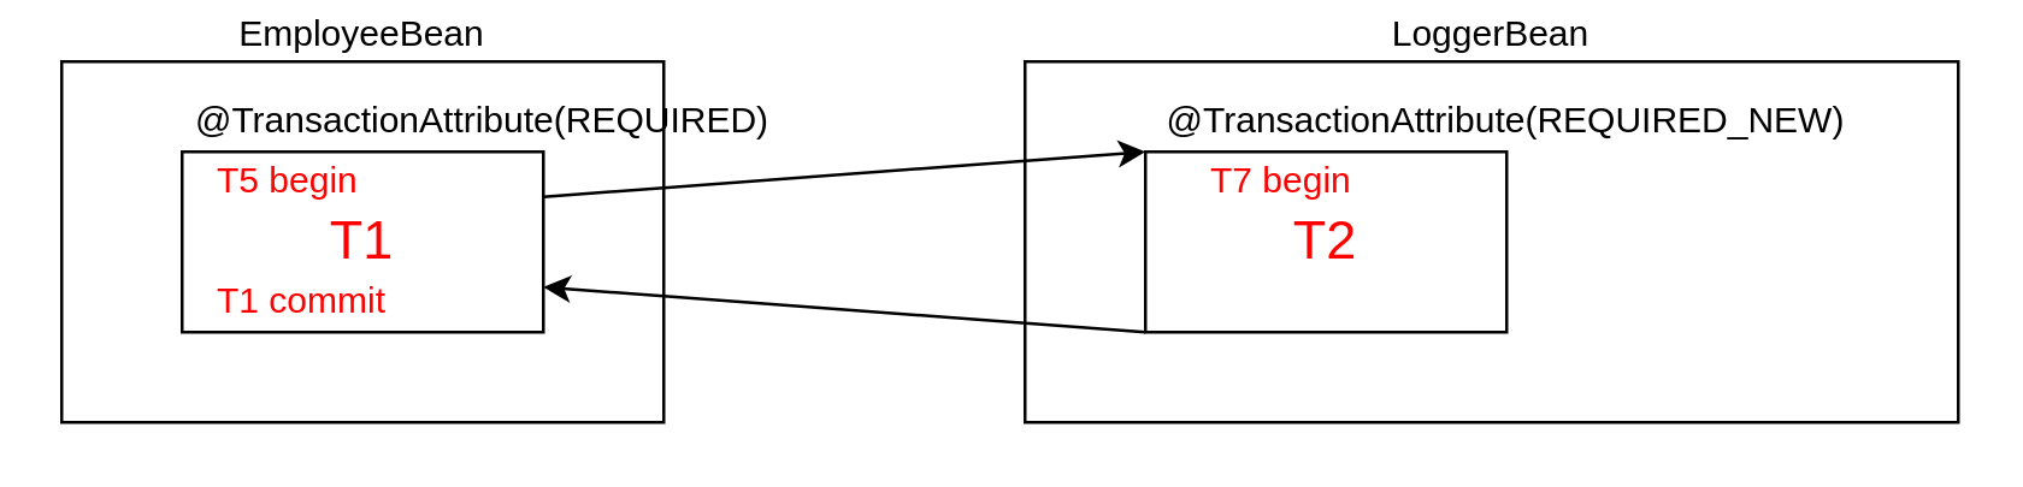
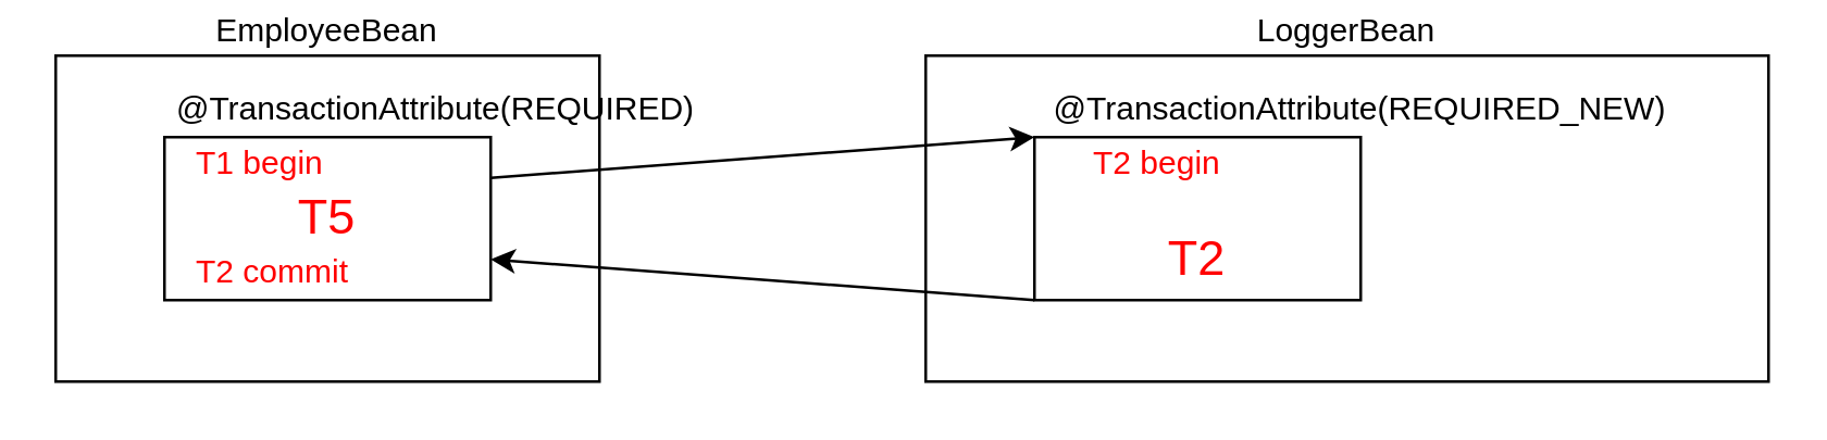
  <mxCell id="0" />
  <mxCell id="1" parent="0" />
  <mxCell id="2" value="EmployeeBean" style="rounded=0;whiteSpace=wrap;html=1;labelPosition=center;verticalLabelPosition=top;align=center;verticalAlign=bottom;" vertex="1" parent="1"><mxGeometry x="20" y="20" width="200" height="120" as="geometry" /></mxCell>
  <mxCell id="3" value="" style="rounded=0;whiteSpace=wrap;html=1;" vertex="1" parent="1"><mxGeometry x="60" y="50" width="120" height="60" as="geometry" /></mxCell>
  <mxCell id="4" value="LoggerBean" style="rounded=0;whiteSpace=wrap;html=1;labelPosition=center;verticalLabelPosition=top;align=center;verticalAlign=bottom;" vertex="1" parent="1"><mxGeometry x="340" y="20" width="310" height="120" as="geometry" /></mxCell>
  <mxCell id="5" value="" style="rounded=0;whiteSpace=wrap;html=1;" vertex="1" parent="1"><mxGeometry x="380" y="50" width="120" height="60" as="geometry" /></mxCell>
  <mxCell id="6" value="@TransactionAttribute(REQUIRED)" style="text;html=1;strokeColor=none;fillColor=none;align=center;verticalAlign=middle;whiteSpace=wrap;rounded=0;" vertex="1" parent="1"><mxGeometry x="140" y="30" width="40" height="20" as="geometry" /></mxCell>
  <mxCell id="7" value="@TransactionAttribute(REQUIRED_NEW)" style="text;html=1;strokeColor=none;fillColor=none;align=center;verticalAlign=middle;whiteSpace=wrap;rounded=0;" vertex="1" parent="1"><mxGeometry x="370" y="30" width="260" height="20" as="geometry" /></mxCell>
- <mxCell id="8" value="T1" style="text;html=1;strokeColor=none;fillColor=none;align=center;verticalAlign=middle;whiteSpace=wrap;rounded=0;fontSize=18;fontColor=#FF0000;" vertex="1" parent="1"><mxGeometry x="100" y="70" width="40" height="20" as="geometry" /></mxCell>
- <mxCell id="9" value="T2" style="text;html=1;strokeColor=none;fillColor=none;align=center;verticalAlign=middle;whiteSpace=wrap;rounded=0;fontSize=18;fontColor=#FF0000;" vertex="1" parent="1"><mxGeometry x="420" y="70" width="40" height="20" as="geometry" /></mxCell>
- <mxCell id="10" value="T5 begin" style="text;html=1;strokeColor=none;fillColor=none;align=left;verticalAlign=middle;whiteSpace=wrap;rounded=0;fontSize=12;fontColor=#FF0000;" vertex="1" parent="1"><mxGeometry x="70" y="50" width="70" height="20" as="geometry" /></mxCell>
- <mxCell id="11" value="T7 begin" style="text;html=1;strokeColor=none;fillColor=none;align=left;verticalAlign=middle;whiteSpace=wrap;rounded=0;fontSize=12;fontColor=#FF0000;" vertex="1" parent="1"><mxGeometry x="400" y="50" width="70" height="20" as="geometry" /></mxCell>
- <mxCell id="12" value="T1 commit" style="text;html=1;strokeColor=none;fillColor=none;align=left;verticalAlign=middle;whiteSpace=wrap;rounded=0;fontSize=12;fontColor=#FF0000;" vertex="1" parent="1"><mxGeometry x="70" y="90" width="70" height="20" as="geometry" /></mxCell>
+ <mxCell id="8" value="T5" style="text;html=1;strokeColor=none;fillColor=none;align=center;verticalAlign=middle;whiteSpace=wrap;rounded=0;fontSize=18;fontColor=#FF0000;" vertex="1" parent="1"><mxGeometry x="100" y="70" width="40" height="20" as="geometry" /></mxCell>
+ <mxCell id="9" value="T2" style="text;html=1;strokeColor=none;fillColor=none;align=center;verticalAlign=middle;whiteSpace=wrap;rounded=0;fontSize=18;fontColor=#FF0000;" vertex="1" parent="1"><mxGeometry x="420" y="85" width="40" height="20" as="geometry" /></mxCell>
+ <mxCell id="10" value="T1 begin" style="text;html=1;strokeColor=none;fillColor=none;align=left;verticalAlign=middle;whiteSpace=wrap;rounded=0;fontSize=12;fontColor=#FF0000;" vertex="1" parent="1"><mxGeometry x="70" y="50" width="70" height="20" as="geometry" /></mxCell>
+ <mxCell id="11" value="T2 begin" style="text;html=1;strokeColor=none;fillColor=none;align=left;verticalAlign=middle;whiteSpace=wrap;rounded=0;fontSize=12;fontColor=#FF0000;" vertex="1" parent="1"><mxGeometry x="400" y="50" width="70" height="20" as="geometry" /></mxCell>
+ <mxCell id="12" value="T2 commit" style="text;html=1;strokeColor=none;fillColor=none;align=left;verticalAlign=middle;whiteSpace=wrap;rounded=0;fontSize=12;fontColor=#FF0000;" vertex="1" parent="1"><mxGeometry x="70" y="90" width="70" height="20" as="geometry" /></mxCell>
  <mxCell id="13" value="" style="endArrow=classic;html=1;fontSize=12;fontColor=#FF0000;entryX=0;entryY=0;entryDx=0;entryDy=0;exitX=1;exitY=0.25;exitDx=0;exitDy=0;" edge="1" parent="1" source="3" target="5"><mxGeometry width="50" height="50" relative="1" as="geometry"><mxPoint x="290" y="410" as="sourcePoint" /><mxPoint x="340" y="360" as="targetPoint" /></mxGeometry></mxCell>
  <mxCell id="14" value="" style="endArrow=classic;html=1;fontSize=12;fontColor=#FF0000;entryX=1;entryY=0.75;entryDx=0;entryDy=0;exitX=0;exitY=1;exitDx=0;exitDy=0;" edge="1" parent="1" source="5" target="3"><mxGeometry width="50" height="50" relative="1" as="geometry"><mxPoint x="290" y="410" as="sourcePoint" /><mxPoint x="340" y="360" as="targetPoint" /></mxGeometry></mxCell>
